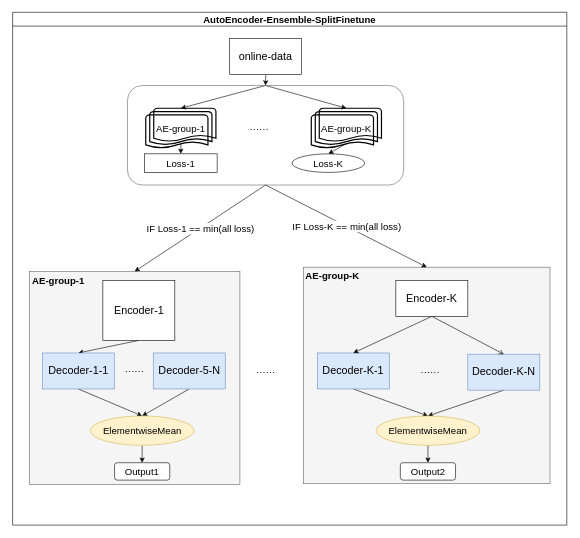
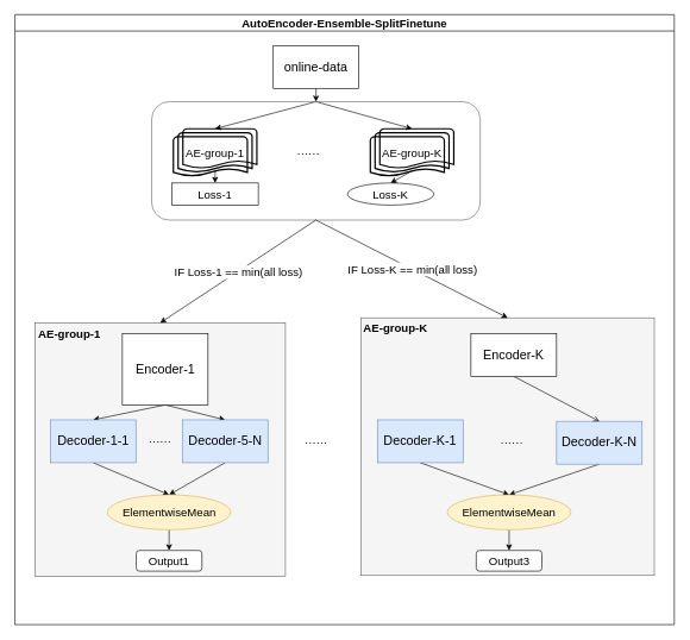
  <mxCell id="0" />
  <mxCell id="1" parent="0" />
  <mxCell id="2" value="AutoEncoder-Ensemble-SplitFinetune" style="swimlane;fontSize=16;" vertex="1" parent="1"><mxGeometry x="20" y="20" width="924" height="855" as="geometry" /></mxCell>
  <mxCell id="3" style="edgeStyle=none;rounded=0;orthogonalLoop=1;jettySize=auto;html=1;exitX=0.5;exitY=0;exitDx=0;exitDy=0;entryX=0.5;entryY=0;entryDx=0;entryDy=0;entryPerimeter=0;fontSize=16;" edge="1" parent="2" source="5" target="36"><mxGeometry relative="1" as="geometry" /></mxCell>
  <mxCell id="4" style="edgeStyle=none;rounded=0;orthogonalLoop=1;jettySize=auto;html=1;exitX=0.5;exitY=0;exitDx=0;exitDy=0;entryX=0.5;entryY=0;entryDx=0;entryDy=0;entryPerimeter=0;fontSize=16;" edge="1" parent="2" source="5" target="39"><mxGeometry relative="1" as="geometry" /></mxCell>
  <mxCell id="5" value="" style="rounded=1;whiteSpace=wrap;html=1;fontSize=16;fillColor=none;fontColor=#333333;strokeColor=#666666;" vertex="1" parent="2"><mxGeometry x="191.5" y="122" width="460.5" height="166" as="geometry" /></mxCell>
  <mxCell id="6" value="" style="rounded=0;whiteSpace=wrap;html=1;fillColor=#f5f5f5;fontColor=#333333;strokeColor=#666666;" vertex="1" parent="2"><mxGeometry x="485" y="425" width="411" height="361" as="geometry" /></mxCell>
  <mxCell id="7" value="" style="rounded=0;whiteSpace=wrap;html=1;fillColor=#f5f5f5;fontColor=#333333;strokeColor=#666666;" vertex="1" parent="2"><mxGeometry x="28" y="432" width="351" height="355" as="geometry" /></mxCell>
  <mxCell id="8" style="rounded=0;orthogonalLoop=1;jettySize=auto;html=1;exitX=0.5;exitY=1;exitDx=0;exitDy=0;entryX=0.5;entryY=0;entryDx=0;entryDy=0;fontSize=16;" edge="1" parent="2" source="10" target="12"><mxGeometry relative="1" as="geometry" /></mxCell>
+ <mxCell id="9" style="edgeStyle=none;rounded=0;orthogonalLoop=1;jettySize=auto;html=1;exitX=0.5;exitY=1;exitDx=0;exitDy=0;entryX=0.5;entryY=0;entryDx=0;entryDy=0;" edge="1" parent="2" source="10" target="14"><mxGeometry relative="1" as="geometry" /></mxCell>
  <mxCell id="10" value="&lt;font style=&quot;font-size: 18px;&quot;&gt;Encoder-1&lt;/font&gt;" style="rounded=0;whiteSpace=wrap;html=1;" vertex="1" parent="2"><mxGeometry x="150.5" y="447" width="120" height="100" as="geometry" /></mxCell>
  <mxCell id="11" style="edgeStyle=none;rounded=0;orthogonalLoop=1;jettySize=auto;html=1;exitX=0.5;exitY=1;exitDx=0;exitDy=0;entryX=0.5;entryY=0;entryDx=0;entryDy=0;" edge="1" parent="2" source="12" target="21"><mxGeometry relative="1" as="geometry" /></mxCell>
  <mxCell id="12" value="&lt;font style=&quot;font-size: 18px;&quot;&gt;Decoder-1-1&lt;br&gt;&lt;/font&gt;" style="rounded=0;whiteSpace=wrap;html=1;fillColor=#dae8fc;strokeColor=#6c8ebf;" vertex="1" parent="2"><mxGeometry x="49.5" y="568" width="120" height="60" as="geometry" /></mxCell>
  <mxCell id="13" style="edgeStyle=none;rounded=0;orthogonalLoop=1;jettySize=auto;html=1;exitX=0.5;exitY=1;exitDx=0;exitDy=0;entryX=0.5;entryY=0;entryDx=0;entryDy=0;" edge="1" parent="2" source="14" target="21"><mxGeometry relative="1" as="geometry" /></mxCell>
  <mxCell id="14" value="&lt;font style=&quot;font-size: 18px;&quot;&gt;Decoder-5-N&lt;br&gt;&lt;/font&gt;" style="rounded=0;whiteSpace=wrap;html=1;fillColor=#dae8fc;strokeColor=#6c8ebf;" vertex="1" parent="2"><mxGeometry x="234.5" y="568" width="120" height="60" as="geometry" /></mxCell>
  <mxCell id="15" style="edgeStyle=none;rounded=0;orthogonalLoop=1;jettySize=auto;html=1;exitX=0.5;exitY=1;exitDx=0;exitDy=0;entryX=0.5;entryY=0;entryDx=0;entryDy=0;" edge="1" parent="2" source="16" target="30"><mxGeometry relative="1" as="geometry" /></mxCell>
  <mxCell id="16" value="&lt;font style=&quot;font-size: 18px;&quot;&gt;Decoder-K-1&lt;br&gt;&lt;/font&gt;" style="rounded=0;whiteSpace=wrap;html=1;fillColor=#dae8fc;strokeColor=#6c8ebf;" vertex="1" parent="2"><mxGeometry x="508" y="568" width="120" height="60" as="geometry" /></mxCell>
  <mxCell id="17" style="edgeStyle=none;rounded=0;orthogonalLoop=1;jettySize=auto;html=1;exitX=0.5;exitY=1;exitDx=0;exitDy=0;entryX=0.5;entryY=0;entryDx=0;entryDy=0;" edge="1" parent="2" source="18" target="30"><mxGeometry relative="1" as="geometry" /></mxCell>
  <mxCell id="18" value="&lt;span style=&quot;font-size: 18px;&quot;&gt;Decoder-K-N&lt;/span&gt;" style="rounded=0;whiteSpace=wrap;html=1;fillColor=#dae8fc;strokeColor=#6c8ebf;" vertex="1" parent="2"><mxGeometry x="759" y="570" width="120" height="60" as="geometry" /></mxCell>
  <mxCell id="19" value="······" style="text;html=1;align=center;verticalAlign=middle;resizable=0;points=[];autosize=1;strokeColor=none;fillColor=none;fontSize=16;" vertex="1" parent="2"><mxGeometry x="671" y="584.5" width="50" height="31" as="geometry" /></mxCell>
  <mxCell id="20" style="edgeStyle=none;rounded=0;orthogonalLoop=1;jettySize=auto;html=1;exitX=0.5;exitY=1;exitDx=0;exitDy=0;entryX=0.5;entryY=0;entryDx=0;entryDy=0;" edge="1" parent="2" source="21" target="22"><mxGeometry relative="1" as="geometry" /></mxCell>
  <mxCell id="21" value="ElementwiseMean" style="ellipse;whiteSpace=wrap;html=1;fontSize=16;fillColor=#fff2cc;strokeColor=#d6b656;" vertex="1" parent="2"><mxGeometry x="129.5" y="673" width="173" height="49" as="geometry" /></mxCell>
  <mxCell id="22" value="Output1" style="rounded=1;whiteSpace=wrap;html=1;fontSize=16;" vertex="1" parent="2"><mxGeometry x="170" y="751" width="92" height="29" as="geometry" /></mxCell>
  <mxCell id="23" style="edgeStyle=none;rounded=0;orthogonalLoop=1;jettySize=auto;html=1;exitX=0.5;exitY=1;exitDx=0;exitDy=0;entryX=0.5;entryY=0;entryDx=0;entryDy=0;fontSize=16;" edge="1" parent="2" source="24" target="5"><mxGeometry relative="1" as="geometry" /></mxCell>
  <mxCell id="24" value="&lt;font style=&quot;font-size: 18px;&quot;&gt;online-data&lt;/font&gt;" style="rounded=0;whiteSpace=wrap;html=1;" vertex="1" parent="2"><mxGeometry x="362" y="44" width="120" height="60" as="geometry" /></mxCell>
- <mxCell id="25" style="edgeStyle=none;rounded=0;orthogonalLoop=1;jettySize=auto;html=1;exitX=0.5;exitY=1;exitDx=0;exitDy=0;entryX=0.5;entryY=0;entryDx=0;entryDy=0;" edge="1" parent="2" source="27" target="16"><mxGeometry relative="1" as="geometry" /></mxCell>
  <mxCell id="26" style="edgeStyle=none;rounded=0;orthogonalLoop=1;jettySize=auto;html=1;exitX=0.5;exitY=1;exitDx=0;exitDy=0;entryX=0.5;entryY=0;entryDx=0;entryDy=0;endArrow=open;" edge="1" parent="2" source="27" target="18"><mxGeometry relative="1" as="geometry" /></mxCell>
  <mxCell id="27" value="&lt;font style=&quot;font-size: 18px;&quot;&gt;Encoder-K&lt;/font&gt;" style="rounded=0;whiteSpace=wrap;html=1;" vertex="1" parent="2"><mxGeometry x="639" y="447" width="120" height="60" as="geometry" /></mxCell>
  <mxCell id="28" value="······" style="text;html=1;align=center;verticalAlign=middle;resizable=0;points=[];autosize=1;strokeColor=none;fillColor=none;fontSize=16;" vertex="1" parent="2"><mxGeometry x="177.5" y="582.5" width="50" height="31" as="geometry" /></mxCell>
  <mxCell id="29" style="edgeStyle=none;rounded=0;orthogonalLoop=1;jettySize=auto;html=1;exitX=0.5;exitY=1;exitDx=0;exitDy=0;entryX=0.5;entryY=0;entryDx=0;entryDy=0;" edge="1" parent="2" source="30" target="31"><mxGeometry relative="1" as="geometry" /></mxCell>
  <mxCell id="30" value="ElementwiseMean" style="ellipse;whiteSpace=wrap;html=1;fontSize=16;fillColor=#fff2cc;strokeColor=#d6b656;" vertex="1" parent="2"><mxGeometry x="606" y="673" width="173" height="49" as="geometry" /></mxCell>
- <mxCell id="31" value="Output2" style="rounded=1;whiteSpace=wrap;html=1;fontSize=16;" vertex="1" parent="2"><mxGeometry x="646.5" y="751" width="92" height="29" as="geometry" /></mxCell>
+ <mxCell id="31" value="Output3" style="rounded=1;whiteSpace=wrap;html=1;fontSize=16;" vertex="1" parent="2"><mxGeometry x="646.5" y="751" width="92" height="29" as="geometry" /></mxCell>
  <mxCell id="32" value="······" style="text;html=1;align=center;verticalAlign=middle;resizable=0;points=[];autosize=1;strokeColor=none;fillColor=none;fontSize=16;" vertex="1" parent="2"><mxGeometry x="397" y="584.5" width="50" height="31" as="geometry" /></mxCell>
  <mxCell id="33" value="&lt;b&gt;&lt;font style=&quot;font-size: 16px;&quot;&gt;AE-group-1&lt;/font&gt;&lt;/b&gt;" style="text;html=1;strokeColor=none;fillColor=none;align=center;verticalAlign=middle;whiteSpace=wrap;rounded=0;" vertex="1" parent="2"><mxGeometry x="23" y="432" width="107" height="30" as="geometry" /></mxCell>
  <mxCell id="34" value="&lt;b&gt;&lt;font style=&quot;font-size: 16px;&quot;&gt;AE-group-K&lt;/font&gt;&lt;/b&gt;" style="text;html=1;strokeColor=none;fillColor=none;align=center;verticalAlign=middle;whiteSpace=wrap;rounded=0;" vertex="1" parent="2"><mxGeometry x="485" y="425" width="97" height="30" as="geometry" /></mxCell>
  <mxCell id="35" style="edgeStyle=none;rounded=0;orthogonalLoop=1;jettySize=auto;html=1;exitX=0.5;exitY=0.88;exitDx=0;exitDy=0;exitPerimeter=0;entryX=0.5;entryY=0;entryDx=0;entryDy=0;fontSize=16;" edge="1" parent="2" source="36" target="40"><mxGeometry relative="1" as="geometry" /></mxCell>
  <mxCell id="36" value="AE-group-1" style="strokeWidth=2;html=1;shape=mxgraph.flowchart.multi-document;whiteSpace=wrap;fontSize=16;fillColor=none;" vertex="1" parent="2"><mxGeometry x="222" y="160" width="117" height="67" as="geometry" /></mxCell>
  <mxCell id="37" value="······" style="text;html=1;align=center;verticalAlign=middle;resizable=0;points=[];autosize=1;strokeColor=none;fillColor=none;fontSize=16;" vertex="1" parent="2"><mxGeometry x="386" y="178" width="50" height="31" as="geometry" /></mxCell>
  <mxCell id="38" style="edgeStyle=none;rounded=0;orthogonalLoop=1;jettySize=auto;html=1;exitX=0.5;exitY=0.88;exitDx=0;exitDy=0;exitPerimeter=0;entryX=0.5;entryY=0;entryDx=0;entryDy=0;fontSize=16;" edge="1" parent="2" source="39" target="41"><mxGeometry relative="1" as="geometry" /></mxCell>
  <mxCell id="39" value="AE-group-K" style="strokeWidth=2;html=1;shape=mxgraph.flowchart.multi-document;whiteSpace=wrap;fontSize=16;fillColor=none;" vertex="1" parent="2"><mxGeometry x="498" y="160" width="117" height="67" as="geometry" /></mxCell>
  <mxCell id="40" value="Loss-1" style="whiteSpace=wrap;html=1;fontSize=16;fillColor=none;rounded=0;" vertex="1" parent="2"><mxGeometry x="220" y="236" width="121" height="31" as="geometry" /></mxCell>
  <mxCell id="41" value="Loss-K" style="ellipse;whiteSpace=wrap;html=1;fontSize=16;fillColor=none;" vertex="1" parent="2"><mxGeometry x="466" y="236" width="121" height="31" as="geometry" /></mxCell>
  <mxCell id="42" style="edgeStyle=none;rounded=0;orthogonalLoop=1;jettySize=auto;html=1;exitX=0.5;exitY=0;exitDx=0;exitDy=0;fontSize=16;" edge="1" parent="2" source="5" target="5"><mxGeometry relative="1" as="geometry" /></mxCell>
  <mxCell id="43" value="" style="endArrow=classic;html=1;rounded=0;fontSize=16;exitX=0.5;exitY=1;exitDx=0;exitDy=0;entryX=0.5;entryY=0;entryDx=0;entryDy=0;" edge="1" parent="2" source="5" target="7"><mxGeometry relative="1" as="geometry"><mxPoint x="428" y="370" as="sourcePoint" /><mxPoint x="528" y="370" as="targetPoint" /></mxGeometry></mxCell>
  <mxCell id="44" value="IF Loss-1 == min(all loss)" style="edgeLabel;resizable=0;html=1;align=center;verticalAlign=middle;fontSize=16;fillColor=none;" connectable="0" vertex="1" parent="43"><mxGeometry relative="1" as="geometry" /></mxCell>
  <mxCell id="45" value="" style="endArrow=classic;html=1;rounded=0;fontSize=16;exitX=0.5;exitY=1;exitDx=0;exitDy=0;entryX=0.5;entryY=0;entryDx=0;entryDy=0;" edge="1" parent="2" source="5" target="6"><mxGeometry relative="1" as="geometry"><mxPoint x="515.25" y="327" as="sourcePoint" /><mxPoint x="297" y="471" as="targetPoint" /></mxGeometry></mxCell>
  <mxCell id="46" value="IF Loss-K == min(all loss)" style="edgeLabel;resizable=0;html=1;align=center;verticalAlign=middle;fontSize=16;fillColor=none;" connectable="0" vertex="1" parent="45"><mxGeometry relative="1" as="geometry" /></mxCell>
